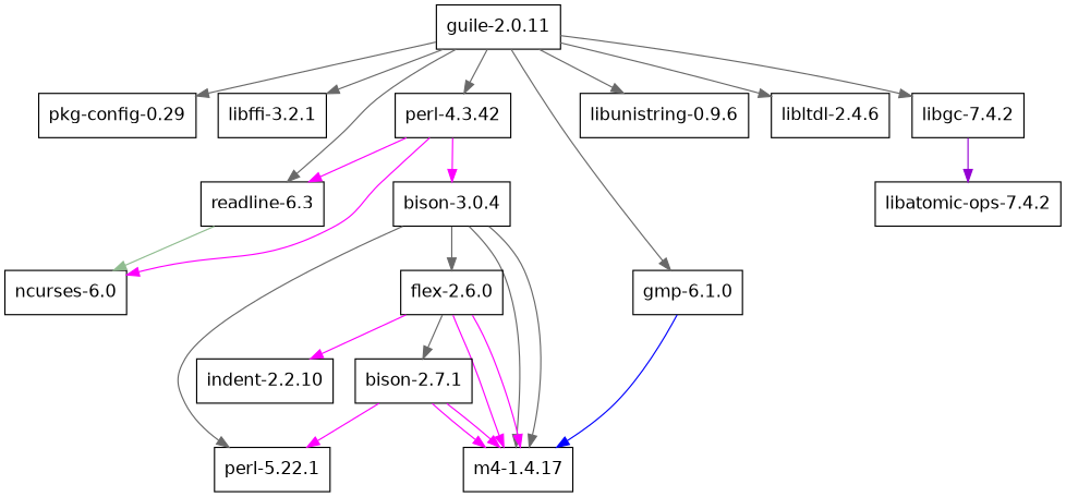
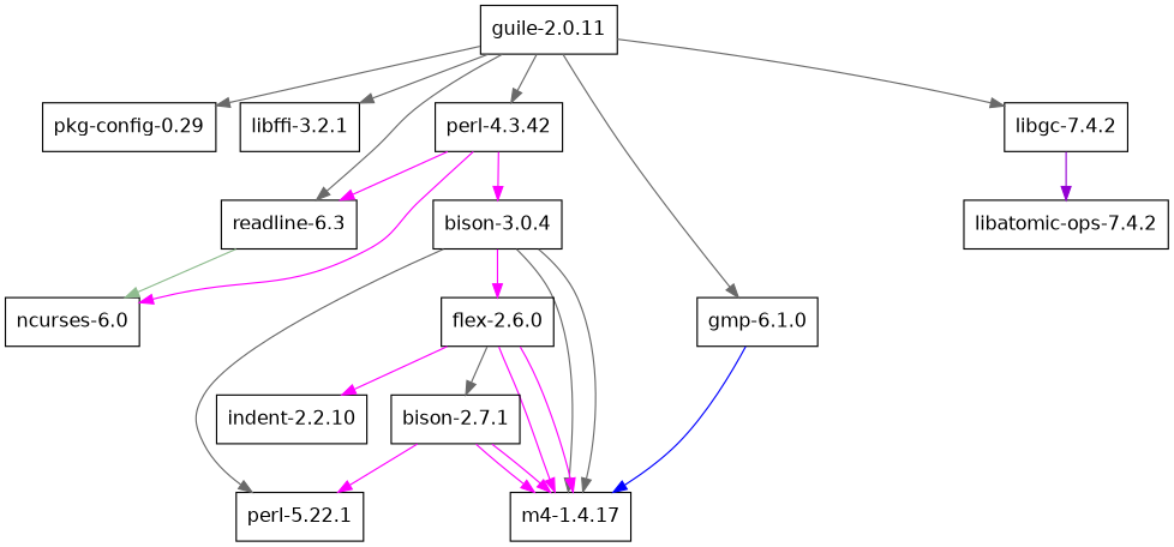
  digraph {
    node [fontname=Helvetica shape=box]
    edge [color=dimgrey]
    n1 [label="guile-2.0.11"]
    n2 [label="pkg-config-0.29"]
    n3 [label="libffi-3.2.1"]
    n4 [label="readline-6.3"]
    n5 [label="perl-4.3.42"]
-   n6 [label="libunistring-0.9.6"]
-   n7 [label="libltdl-2.4.6"]
    n8 [label="libgc-7.4.2"]
    n9 [label="gmp-6.1.0"]
    n10 [label="ncurses-6.0"]
    n11 [label="bison-3.0.4"]
    n12 [label="libatomic-ops-7.4.2"]
    n13 [label="m4-1.4.17"]
    n14 [label="perl-5.22.1"]
    n15 [label="flex-2.6.0"]
    n16 [label="bison-2.7.1"]
    n17 [label="indent-2.2.10"]
    n1 -> n2
    n1 -> n3
    n1 -> n4
    n1 -> n5
-   n1 -> n6
-   n1 -> n7
    n1 -> n8
    n1 -> n9
    n4 -> n10 [color=darkseagreen]
    n5 -> n4 [color=magenta]
    n5 -> n10 [color=magenta]
    n5 -> n11 [color=magenta]
    n8 -> n12 [color=darkviolet]
    n9 -> n13 [color=blue]
    n11 -> n13
    n11 -> n13
    n11 -> n14
-   n11 -> n15
+   n11 -> n15 [color=magenta]
    n15 -> n13 [color=magenta]
    n15 -> n13 [color=magenta]
    n15 -> n16
    n15 -> n17 [color=magenta]
    n16 -> n13 [color=magenta]
    n16 -> n13 [color=magenta]
    n16 -> n14 [color=magenta]
  }
